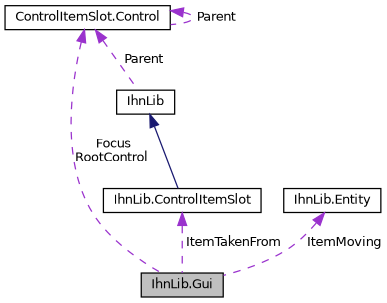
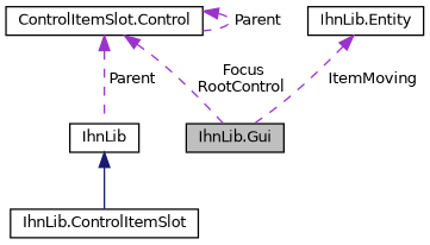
  digraph {
    node [color=black fillcolor=white fontname=Helvetica fontsize=10 shape=record style=filled]
    edge [color=darkorchid3 dir=back fontname=Helvetica fontsize=10 labelfontname=Helvetica labelfontsize=10 style=dashed]
    n1 [fillcolor=grey75 fontcolor=black height=0.2 label="IhnLib.Gui" width=0.4]
    n2 [height=0.2 label="ControlItemSlot.Control" width=0.4]
    n3 [height=0.2 label=IhnLib width=0.4]
    n4 [height=0.2 label="IhnLib.ControlItemSlot" width=0.4]
    n5 [height=0.2 label="IhnLib.Entity" width=0.4]
    n2 -> n1 [label=" Focus\nRootControl"]
    n2 -> n2 [label=" Parent"]
    n2 -> n3 [label=" Parent"]
    n3 -> n4 [color=midnightblue style=solid]
-   n4 -> n1 [label=" ItemTakenFrom"]
    n5 -> n1 [label=" ItemMoving"]
  }
